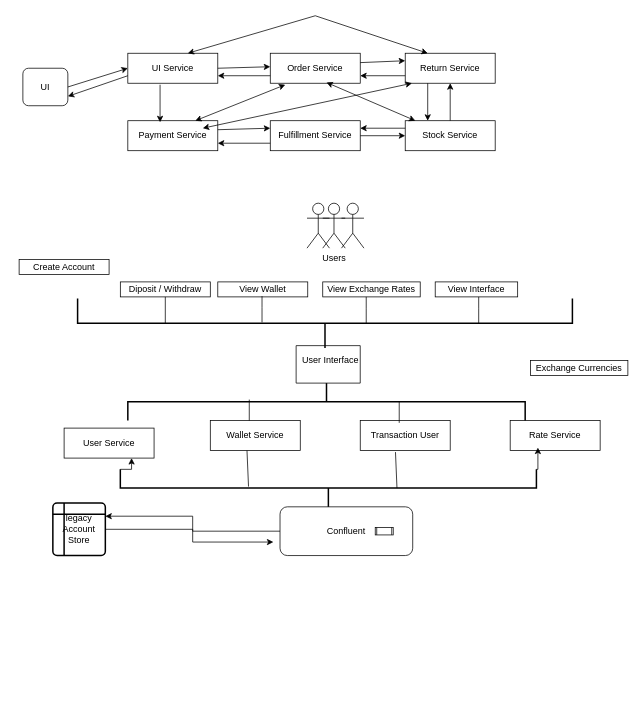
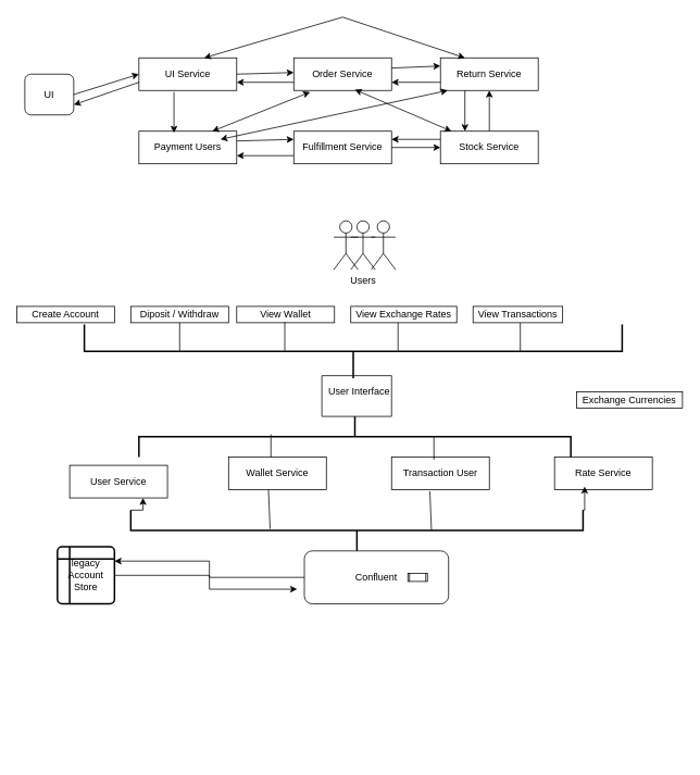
  <mxCell id="0" />
  <mxCell id="1" parent="0" />
  <mxCell id="2" value="UI" style="rounded=1;whiteSpace=wrap;html=1;" vertex="1" parent="1"><mxGeometry x="30" y="90" width="60" height="50" as="geometry" /></mxCell>
  <mxCell id="3" value="UI Service" style="rounded=0;whiteSpace=wrap;html=1;" vertex="1" parent="1"><mxGeometry x="170" y="70" width="120" height="40" as="geometry" /></mxCell>
  <mxCell id="4" value="Order Service" style="rounded=0;whiteSpace=wrap;html=1;" vertex="1" parent="1"><mxGeometry x="360" y="70" width="120" height="40" as="geometry" /></mxCell>
  <mxCell id="5" value="Return Service" style="rounded=0;whiteSpace=wrap;html=1;" vertex="1" parent="1"><mxGeometry x="540" y="70" width="120" height="40" as="geometry" /></mxCell>
- <mxCell id="6" value="Payment Service" style="rounded=0;whiteSpace=wrap;html=1;" vertex="1" parent="1"><mxGeometry x="170" y="160" width="120" height="40" as="geometry" /></mxCell>
+ <mxCell id="6" value="Payment Users" style="rounded=0;whiteSpace=wrap;html=1;" vertex="1" parent="1"><mxGeometry x="170" y="160" width="120" height="40" as="geometry" /></mxCell>
  <mxCell id="7" value="Fulfillment Service" style="rounded=0;whiteSpace=wrap;html=1;" vertex="1" parent="1"><mxGeometry x="360" y="160" width="120" height="40" as="geometry" /></mxCell>
  <mxCell id="8" value="Stock Service" style="rounded=0;whiteSpace=wrap;html=1;" vertex="1" parent="1"><mxGeometry x="540" y="160" width="120" height="40" as="geometry" /></mxCell>
  <mxCell id="9" value="" style="endArrow=classic;html=1;rounded=0;entryX=0;entryY=0.5;entryDx=0;entryDy=0;" edge="1" parent="1" target="3"><mxGeometry width="50" height="50" relative="1" as="geometry"><mxPoint x="90" y="115" as="sourcePoint" /><mxPoint x="140" y="65" as="targetPoint" /></mxGeometry></mxCell>
  <mxCell id="10" value="" style="endArrow=classic;html=1;rounded=0;entryX=1;entryY=0.75;entryDx=0;entryDy=0;exitX=0;exitY=0.75;exitDx=0;exitDy=0;" edge="1" parent="1" source="3" target="2"><mxGeometry width="50" height="50" relative="1" as="geometry"><mxPoint x="170" y="80" as="sourcePoint" /><mxPoint x="180" y="110" as="targetPoint" /></mxGeometry></mxCell>
  <mxCell id="11" value="" style="endArrow=classic;html=1;rounded=0;entryX=1;entryY=0.75;entryDx=0;entryDy=0;exitX=0;exitY=0.75;exitDx=0;exitDy=0;" edge="1" parent="1" target="3"><mxGeometry width="50" height="50" relative="1" as="geometry"><mxPoint x="360" y="100" as="sourcePoint" /><mxPoint x="280" y="127.5" as="targetPoint" /></mxGeometry></mxCell>
  <mxCell id="12" value="" style="endArrow=classic;html=1;rounded=0;exitX=1;exitY=0.5;exitDx=0;exitDy=0;" edge="1" parent="1" source="3"><mxGeometry width="50" height="50" relative="1" as="geometry"><mxPoint x="430" y="60" as="sourcePoint" /><mxPoint x="360" y="88" as="targetPoint" /></mxGeometry></mxCell>
  <mxCell id="13" value="" style="endArrow=classic;html=1;rounded=0;exitX=0;exitY=0.75;exitDx=0;exitDy=0;" edge="1" parent="1"><mxGeometry width="50" height="50" relative="1" as="geometry"><mxPoint x="540" y="170" as="sourcePoint" /><mxPoint x="480" y="170" as="targetPoint" /></mxGeometry></mxCell>
  <mxCell id="14" value="" style="endArrow=classic;html=1;rounded=0;entryX=0;entryY=0.25;entryDx=0;entryDy=0;exitX=0;exitY=0.75;exitDx=0;exitDy=0;" edge="1" parent="1" target="5"><mxGeometry width="50" height="50" relative="1" as="geometry"><mxPoint x="480" y="82.5" as="sourcePoint" /><mxPoint x="400" y="110" as="targetPoint" /></mxGeometry></mxCell>
  <mxCell id="15" value="" style="endArrow=classic;html=1;rounded=0;exitX=1;exitY=0.5;exitDx=0;exitDy=0;" edge="1" parent="1"><mxGeometry width="50" height="50" relative="1" as="geometry"><mxPoint x="290" y="172" as="sourcePoint" /><mxPoint x="360" y="170" as="targetPoint" /></mxGeometry></mxCell>
  <mxCell id="16" value="" style="endArrow=classic;html=1;rounded=0;entryX=1;entryY=0.75;entryDx=0;entryDy=0;exitX=0;exitY=0.75;exitDx=0;exitDy=0;" edge="1" parent="1"><mxGeometry width="50" height="50" relative="1" as="geometry"><mxPoint x="360" y="190" as="sourcePoint" /><mxPoint x="290" y="190" as="targetPoint" /></mxGeometry></mxCell>
  <mxCell id="17" value="" style="endArrow=classic;html=1;rounded=0;" edge="1" parent="1"><mxGeometry width="50" height="50" relative="1" as="geometry"><mxPoint x="480" y="180" as="sourcePoint" /><mxPoint x="540" y="180" as="targetPoint" /></mxGeometry></mxCell>
  <mxCell id="18" value="" style="endArrow=classic;html=1;rounded=0;exitX=0;exitY=0.75;exitDx=0;exitDy=0;" edge="1" parent="1"><mxGeometry width="50" height="50" relative="1" as="geometry"><mxPoint x="540" y="100" as="sourcePoint" /><mxPoint x="480" y="100" as="targetPoint" /></mxGeometry></mxCell>
  <mxCell id="19" value="" style="endArrow=classic;html=1;rounded=0;exitX=0.5;exitY=0;exitDx=0;exitDy=0;entryX=0.5;entryY=1;entryDx=0;entryDy=0;" edge="1" parent="1" source="8" target="5"><mxGeometry width="50" height="50" relative="1" as="geometry"><mxPoint x="610" y="140" as="sourcePoint" /><mxPoint x="550" y="140" as="targetPoint" /></mxGeometry></mxCell>
  <mxCell id="20" value="" style="endArrow=classic;html=1;rounded=0;exitX=0.25;exitY=1;exitDx=0;exitDy=0;entryX=0.25;entryY=0;entryDx=0;entryDy=0;" edge="1" parent="1" source="5" target="8"><mxGeometry width="50" height="50" relative="1" as="geometry"><mxPoint x="490" y="190" as="sourcePoint" /><mxPoint x="550" y="190" as="targetPoint" /></mxGeometry></mxCell>
  <mxCell id="21" value="" style="endArrow=classic;html=1;rounded=0;exitX=0.25;exitY=1;exitDx=0;exitDy=0;entryX=0.25;entryY=0;entryDx=0;entryDy=0;" edge="1" parent="1"><mxGeometry width="50" height="50" relative="1" as="geometry"><mxPoint x="213" y="112" as="sourcePoint" /><mxPoint x="213" y="162" as="targetPoint" /></mxGeometry></mxCell>
  <mxCell id="22" value="" style="endArrow=classic;startArrow=classic;html=1;rounded=0;entryX=0.167;entryY=1.05;entryDx=0;entryDy=0;entryPerimeter=0;" edge="1" parent="1" target="4"><mxGeometry width="50" height="50" relative="1" as="geometry"><mxPoint x="260" y="160" as="sourcePoint" /><mxPoint x="310" y="110" as="targetPoint" /></mxGeometry></mxCell>
  <mxCell id="23" value="" style="endArrow=classic;startArrow=classic;html=1;rounded=0;entryX=0.075;entryY=1;entryDx=0;entryDy=0;entryPerimeter=0;" edge="1" parent="1" target="5"><mxGeometry width="50" height="50" relative="1" as="geometry"><mxPoint x="270" y="170" as="sourcePoint" /><mxPoint x="390.04" y="122" as="targetPoint" /></mxGeometry></mxCell>
  <mxCell id="24" value="" style="endArrow=classic;startArrow=classic;html=1;rounded=0;entryX=0.625;entryY=0.975;entryDx=0;entryDy=0;entryPerimeter=0;" edge="1" parent="1" source="8" target="4"><mxGeometry width="50" height="50" relative="1" as="geometry"><mxPoint x="400" y="230" as="sourcePoint" /><mxPoint x="450" y="180" as="targetPoint" /></mxGeometry></mxCell>
  <mxCell id="25" value="" style="endArrow=classic;startArrow=classic;html=1;rounded=0;entryX=0.25;entryY=0;entryDx=0;entryDy=0;" edge="1" parent="1" target="5"><mxGeometry width="50" height="50" relative="1" as="geometry"><mxPoint x="250" y="70" as="sourcePoint" /><mxPoint x="300" y="20" as="targetPoint" /><Array as="points"><mxPoint x="420" y="20" /></Array></mxGeometry></mxCell>
- <mxCell id="26" value="Create Account" style="rounded=0;whiteSpace=wrap;html=1;" vertex="1" parent="1"><mxGeometry x="25" y="345" width="120" height="20" as="geometry" /></mxCell>
+ <mxCell id="26" value="Create Account" style="rounded=0;whiteSpace=wrap;html=1;" vertex="1" parent="1"><mxGeometry x="20" y="375" width="120" height="20" as="geometry" /></mxCell>
  <mxCell id="27" value="Diposit / Withdraw&lt;span style=&quot;color: rgba(0 , 0 , 0 , 0) ; font-family: monospace ; font-size: 0px&quot;&gt;%3CmxGraphModel%3E%3Croot%3E%3CmxCell%20id%3D%220%22%2F%3E%3CmxCell%20id%3D%221%22%20parent%3D%220%22%2F%3E%3CmxCell%20id%3D%222%22%20value%3D%22Create%20Account%22%20style%3D%22rounded%3D0%3BwhiteSpace%3Dwrap%3Bhtml%3D1%3B%22%20vertex%3D%221%22%20parent%3D%221%22%3E%3CmxGeometry%20x%3D%2250%22%20y%3D%22570%22%20width%3D%22120%22%20height%3D%2220%22%20as%3D%22geometry%22%2F%3E%3C%2FmxCell%3E%3C%2Froot%3E%3C%2FmxGraphModel%3E&lt;/span&gt;" style="rounded=0;whiteSpace=wrap;html=1;" vertex="1" parent="1"><mxGeometry x="160" y="375" width="120" height="20" as="geometry" /></mxCell>
  <mxCell id="28" value="View Wallet" style="rounded=0;whiteSpace=wrap;html=1;" vertex="1" parent="1"><mxGeometry x="290" y="375" width="120" height="20" as="geometry" /></mxCell>
  <mxCell id="29" value="View Exchange Rates" style="rounded=0;whiteSpace=wrap;html=1;" vertex="1" parent="1"><mxGeometry x="430" y="375" width="130" height="20" as="geometry" /></mxCell>
- <mxCell id="30" value="View Interface" style="rounded=0;whiteSpace=wrap;html=1;" vertex="1" parent="1"><mxGeometry x="580" y="375" width="110" height="20" as="geometry" /></mxCell>
+ <mxCell id="30" value="View Transactions" style="rounded=0;whiteSpace=wrap;html=1;" vertex="1" parent="1"><mxGeometry x="580" y="375" width="110" height="20" as="geometry" /></mxCell>
  <mxCell id="31" value="Exchange Currencies" style="rounded=0;whiteSpace=wrap;html=1;" vertex="1" parent="1"><mxGeometry x="707" y="480" width="130" height="20" as="geometry" /></mxCell>
  <mxCell id="32" value="" style="strokeWidth=2;html=1;shape=mxgraph.flowchart.annotation_2;align=left;labelPosition=right;pointerEvents=1;rotation=-90;" vertex="1" parent="1"><mxGeometry x="400" y="100" width="66" height="660" as="geometry" /></mxCell>
  <mxCell id="33" value="" style="endArrow=none;html=1;rounded=0;" edge="1" parent="1"><mxGeometry width="50" height="50" relative="1" as="geometry"><mxPoint x="220" y="430" as="sourcePoint" /><mxPoint x="220" y="395" as="targetPoint" /></mxGeometry></mxCell>
  <mxCell id="34" value="" style="endArrow=none;html=1;rounded=0;" edge="1" parent="1"><mxGeometry width="50" height="50" relative="1" as="geometry"><mxPoint x="349" y="429" as="sourcePoint" /><mxPoint x="349" y="394" as="targetPoint" /><Array as="points"><mxPoint x="349" y="409" /></Array></mxGeometry></mxCell>
  <mxCell id="35" value="" style="endArrow=none;html=1;rounded=0;" edge="1" parent="1"><mxGeometry width="50" height="50" relative="1" as="geometry"><mxPoint x="488" y="430" as="sourcePoint" /><mxPoint x="488" y="395" as="targetPoint" /><Array as="points"><mxPoint x="488" y="410" /></Array></mxGeometry></mxCell>
  <mxCell id="36" value="" style="endArrow=none;html=1;rounded=0;" edge="1" parent="1"><mxGeometry width="50" height="50" relative="1" as="geometry"><mxPoint x="638" y="430" as="sourcePoint" /><mxPoint x="638" y="395" as="targetPoint" /><Array as="points"><mxPoint x="638" y="410" /></Array></mxGeometry></mxCell>
  <mxCell id="37" value="" style="swimlane;startSize=0;" vertex="1" parent="1"><mxGeometry x="394.5" y="460" width="85.5" height="50" as="geometry" /></mxCell>
  <mxCell id="38" value="User Interface" style="text;html=1;align=center;verticalAlign=middle;resizable=0;points=[];autosize=1;strokeColor=none;fillColor=none;" vertex="1" parent="1"><mxGeometry x="395" y="470" width="90" height="20" as="geometry" /></mxCell>
  <mxCell id="39" value="User Service" style="rounded=0;whiteSpace=wrap;html=1;" vertex="1" parent="1"><mxGeometry x="85" y="570" width="120" height="40" as="geometry" /></mxCell>
  <mxCell id="40" value="Wallet Service" style="rounded=0;whiteSpace=wrap;html=1;" vertex="1" parent="1"><mxGeometry x="280" y="560" width="120" height="40" as="geometry" /></mxCell>
  <mxCell id="41" value="Transaction User" style="rounded=0;whiteSpace=wrap;html=1;" vertex="1" parent="1"><mxGeometry x="480" y="560" width="120" height="40" as="geometry" /></mxCell>
  <mxCell id="42" value="Rate Service" style="rounded=0;whiteSpace=wrap;html=1;" vertex="1" parent="1"><mxGeometry x="680" y="560" width="120" height="40" as="geometry" /></mxCell>
  <mxCell id="43" value="" style="strokeWidth=2;html=1;shape=mxgraph.flowchart.annotation_2;align=left;labelPosition=right;pointerEvents=1;rotation=90;" vertex="1" parent="1"><mxGeometry x="410" y="270" width="50" height="530" as="geometry" /></mxCell>
  <mxCell id="44" value="" style="endArrow=none;html=1;rounded=0;" edge="1" parent="1"><mxGeometry width="50" height="50" relative="1" as="geometry"><mxPoint x="332" y="560" as="sourcePoint" /><mxPoint x="332" y="532" as="targetPoint" /></mxGeometry></mxCell>
  <mxCell id="45" value="" style="endArrow=none;html=1;rounded=0;" edge="1" parent="1"><mxGeometry width="50" height="50" relative="1" as="geometry"><mxPoint x="532" y="563" as="sourcePoint" /><mxPoint x="532" y="535" as="targetPoint" /></mxGeometry></mxCell>
  <mxCell id="46" style="edgeStyle=orthogonalEdgeStyle;rounded=0;orthogonalLoop=1;jettySize=auto;html=1;entryX=-0.05;entryY=0.723;entryDx=0;entryDy=0;entryPerimeter=0;" edge="1" parent="1" source="47" target="49"><mxGeometry relative="1" as="geometry"><mxPoint x="320" y="705" as="targetPoint" /></mxGeometry></mxCell>
  <mxCell id="47" value="legacy Account Store" style="shape=internalStorage;whiteSpace=wrap;html=1;dx=15;dy=15;rounded=1;arcSize=8;strokeWidth=2;" vertex="1" parent="1"><mxGeometry x="70" y="670" width="70" height="70" as="geometry" /></mxCell>
  <mxCell id="48" style="edgeStyle=orthogonalEdgeStyle;rounded=0;orthogonalLoop=1;jettySize=auto;html=1;entryX=1;entryY=0.25;entryDx=0;entryDy=0;" edge="1" parent="1" source="49" target="47"><mxGeometry relative="1" as="geometry" /></mxCell>
  <mxCell id="49" value="Confluent" style="rounded=1;whiteSpace=wrap;html=1;" vertex="1" parent="1"><mxGeometry x="373" y="675" width="177" height="65" as="geometry" /></mxCell>
  <mxCell id="50" style="edgeStyle=orthogonalEdgeStyle;rounded=0;orthogonalLoop=1;jettySize=auto;html=1;exitX=1;exitY=0;exitDx=0;exitDy=0;exitPerimeter=0;entryX=0.75;entryY=1;entryDx=0;entryDy=0;" edge="1" parent="1" source="52" target="39"><mxGeometry relative="1" as="geometry" /></mxCell>
  <mxCell id="51" style="edgeStyle=orthogonalEdgeStyle;rounded=0;orthogonalLoop=1;jettySize=auto;html=1;exitX=1;exitY=1;exitDx=0;exitDy=0;exitPerimeter=0;entryX=0.308;entryY=0.9;entryDx=0;entryDy=0;entryPerimeter=0;" edge="1" parent="1" source="52" target="42"><mxGeometry relative="1" as="geometry" /></mxCell>
  <mxCell id="52" value="" style="strokeWidth=2;html=1;shape=mxgraph.flowchart.annotation_2;align=left;labelPosition=right;pointerEvents=1;rotation=-90;" vertex="1" parent="1"><mxGeometry x="412.5" y="372.5" width="50" height="555" as="geometry" /></mxCell>
  <mxCell id="53" value="" style="endArrow=none;html=1;rounded=0;entryX=0.408;entryY=1;entryDx=0;entryDy=0;entryPerimeter=0;" edge="1" parent="1" target="40"><mxGeometry width="50" height="50" relative="1" as="geometry"><mxPoint x="331" y="648" as="sourcePoint" /><mxPoint x="331" y="620" as="targetPoint" /></mxGeometry></mxCell>
  <mxCell id="54" value="" style="endArrow=none;html=1;rounded=0;" edge="1" parent="1"><mxGeometry width="50" height="50" relative="1" as="geometry"><mxPoint x="529" y="650" as="sourcePoint" /><mxPoint x="527" y="602" as="targetPoint" /></mxGeometry></mxCell>
  <mxCell id="55" value="" style="shape=process;whiteSpace=wrap;html=1;backgroundOutline=1;" vertex="1" parent="1"><mxGeometry x="500" y="702.5" width="24" height="10" as="geometry" /></mxCell>
  <mxCell id="56" value="" style="shape=umlActor;verticalLabelPosition=bottom;verticalAlign=top;html=1;outlineConnect=0;" vertex="1" parent="1"><mxGeometry x="409" y="270" width="30" height="60" as="geometry" /></mxCell>
  <mxCell id="57" value="Users" style="shape=umlActor;verticalLabelPosition=bottom;verticalAlign=top;html=1;outlineConnect=0;" vertex="1" parent="1"><mxGeometry x="430" y="270" width="30" height="60" as="geometry" /></mxCell>
  <mxCell id="58" value="" style="shape=umlActor;verticalLabelPosition=bottom;verticalAlign=top;html=1;outlineConnect=0;" vertex="1" parent="1"><mxGeometry x="455" y="270" width="30" height="60" as="geometry" /></mxCell>
